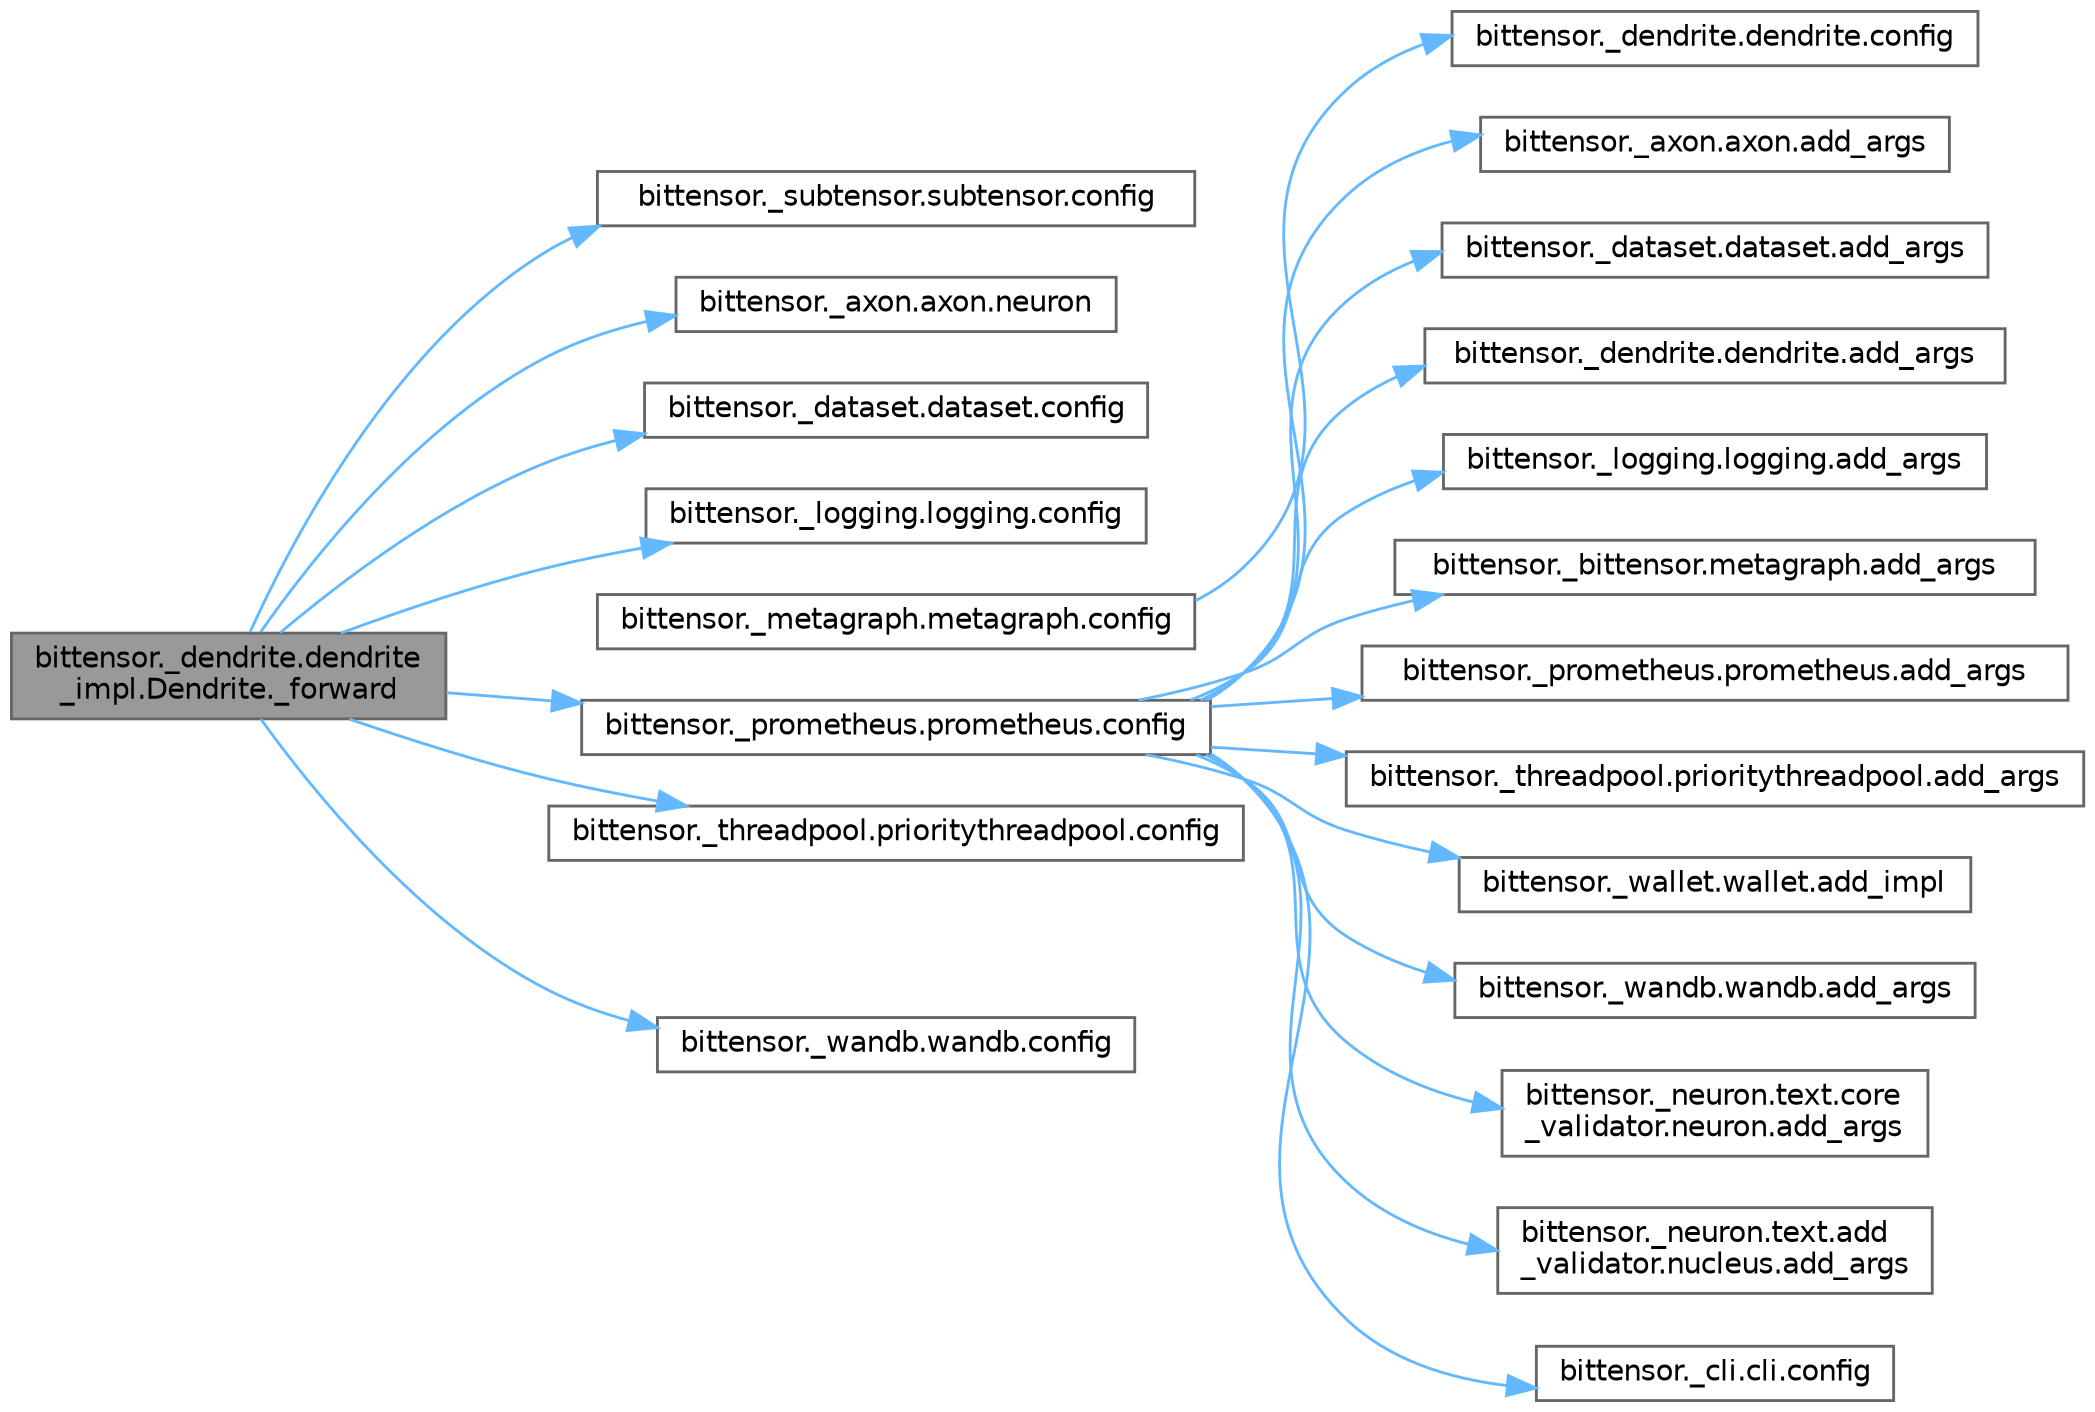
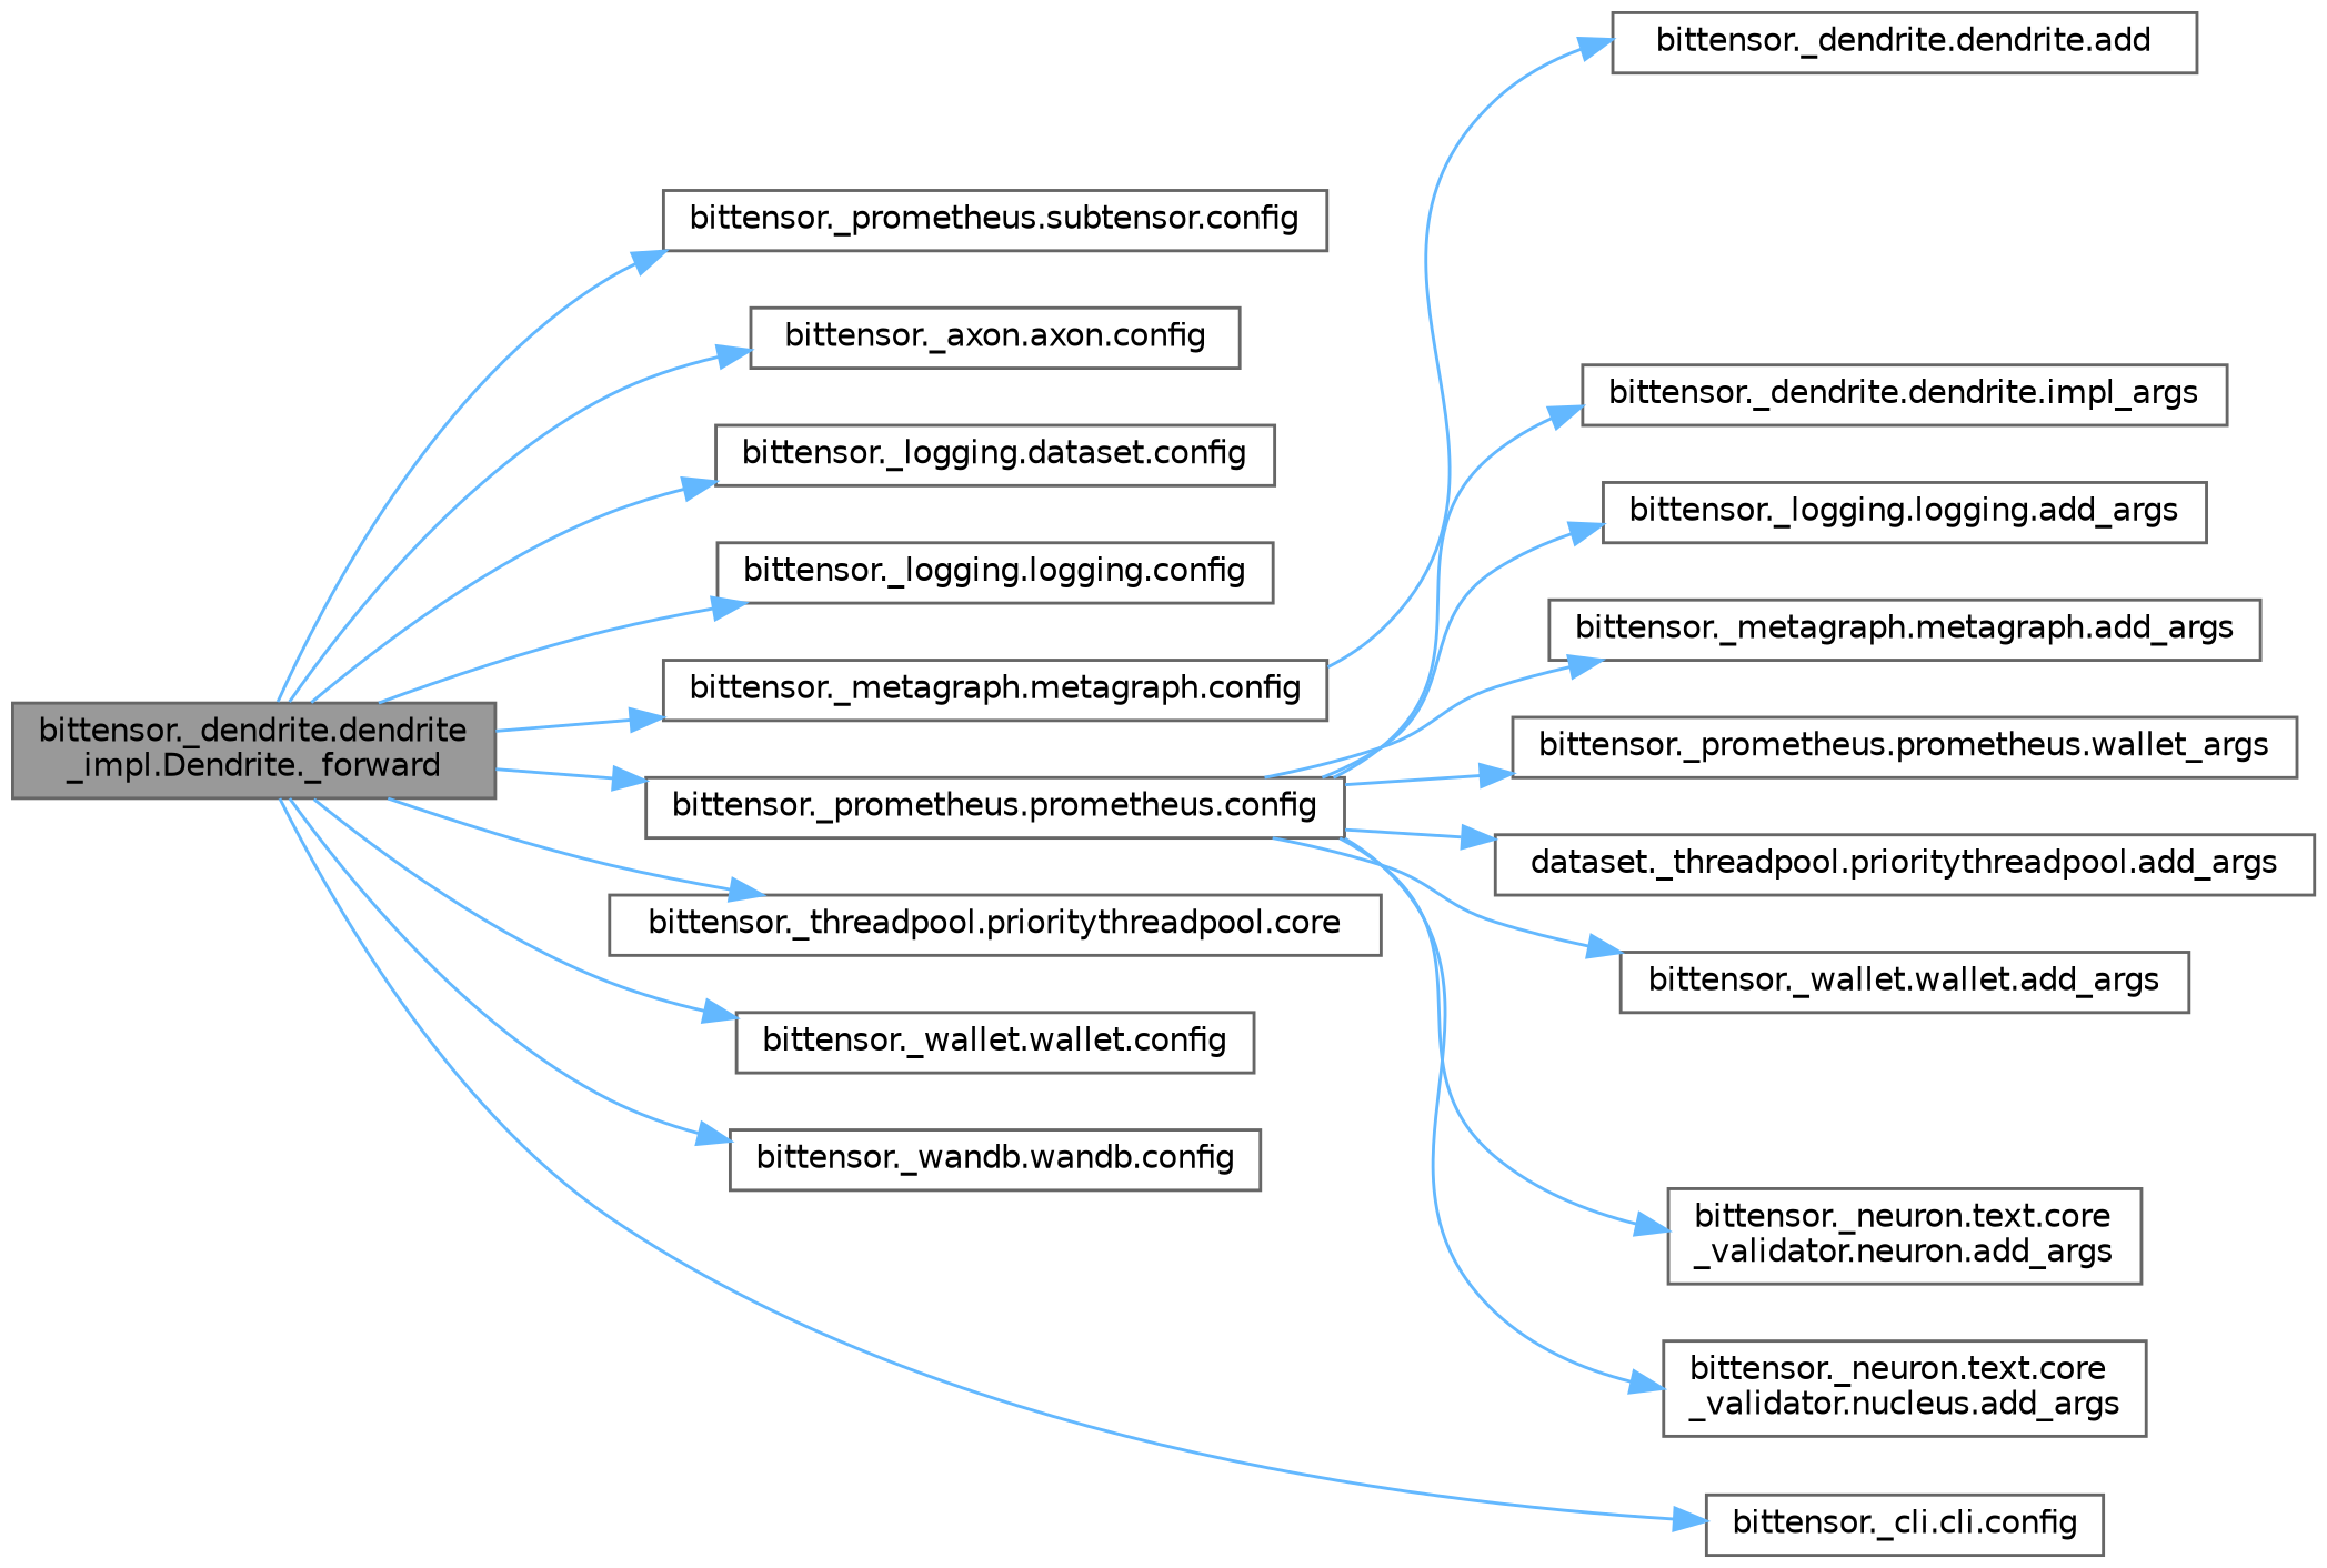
  digraph {
    rankdir=LR
    node [color=grey40 fillcolor=white fontname=Helvetica fontsize=10 shape=box style=filled]
    edge [color=steelblue1 fontname=Helvetica fontsize=10 labelfontname=Helvetica labelfontsize=10 style=solid]
    n1 [color=gray40 fillcolor=grey60 fontcolor=black height=0.2 label="bittensor._dendrite.dendrite\l_impl.Dendrite._forward" width=0.4]
-   n2 [height=0.2 label="bittensor._subtensor.subtensor.config" width=0.4]
-   n3 [height=0.2 label="bittensor._axon.axon.neuron" width=0.4]
-   n4 [height=0.2 label="bittensor._dataset.dataset.config" width=0.4]
+   n2 [height=0.2 label="bittensor._prometheus.subtensor.config" width=0.4]
+   n3 [height=0.2 label="bittensor._axon.axon.config" width=0.4]
+   n4 [height=0.2 label="bittensor._logging.dataset.config" width=0.4]
    n5 [height=0.2 label="bittensor._logging.logging.config" width=0.4]
    n6 [height=0.2 label="bittensor._metagraph.metagraph.config" width=0.4]
    n7 [height=0.2 label="bittensor._prometheus.prometheus.config" width=0.4]
-   n8 [height=0.2 label="bittensor._threadpool.prioritythreadpool.config" width=0.4]
+   n8 [height=0.2 label="bittensor._threadpool.prioritythreadpool.core" width=0.4]
+   n9 [height=0.2 label="bittensor._wallet.wallet.config" width=0.4]
    n10 [height=0.2 label="bittensor._wandb.wandb.config" width=0.4]
    n11 [height=0.2 label="bittensor._cli.cli.config" width=0.4]
-   n12 [height=0.2 label="bittensor._dendrite.dendrite.config" width=0.4]
-   n13 [height=0.2 label="bittensor._axon.axon.add_args" width=0.4]
-   n14 [height=0.2 label="bittensor._dataset.dataset.add_args" width=0.4]
-   n15 [height=0.2 label="bittensor._dendrite.dendrite.add_args" width=0.4]
+   n12 [height=0.2 label="bittensor._dendrite.dendrite.add" width=0.4]
+   n15 [height=0.2 label="bittensor._dendrite.dendrite.impl_args" width=0.4]
    n16 [height=0.2 label="bittensor._logging.logging.add_args" width=0.4]
-   n17 [height=0.2 label="bittensor._bittensor.metagraph.add_args" width=0.4]
-   n18 [height=0.2 label="bittensor._prometheus.prometheus.add_args" width=0.4]
-   n19 [height=0.2 label="bittensor._threadpool.prioritythreadpool.add_args" width=0.4]
-   n20 [height=0.2 label="bittensor._wallet.wallet.add_impl" width=0.4]
-   n21 [height=0.2 label="bittensor._wandb.wandb.add_args" width=0.4]
+   n17 [height=0.2 label="bittensor._metagraph.metagraph.add_args" width=0.4]
+   n18 [height=0.2 label="bittensor._prometheus.prometheus.wallet_args" width=0.4]
+   n19 [height=0.2 label="dataset._threadpool.prioritythreadpool.add_args" width=0.4]
+   n20 [height=0.2 label="bittensor._wallet.wallet.add_args" width=0.4]
    n22 [height=0.2 label="bittensor._neuron.text.core\l_validator.neuron.add_args" width=0.4]
-   n23 [height=0.2 label="bittensor._neuron.text.add\l_validator.nucleus.add_args" width=0.4]
+   n23 [height=0.2 label="bittensor._neuron.text.core\l_validator.nucleus.add_args" width=0.4]
    n1 -> n2
    n1 -> n3
    n1 -> n4
    n1 -> n5
+   n1 -> n6
    n1 -> n7
    n1 -> n8
+   n1 -> n9
    n1 -> n10
-   n7 -> n11
+   n1 -> n11
    n6 -> n12
-   n7 -> n13
-   n7 -> n14
    n7 -> n15
    n7 -> n16
    n7 -> n17
    n7 -> n18
    n7 -> n19
    n7 -> n20
-   n7 -> n21
    n7 -> n22
    n7 -> n23
  }
